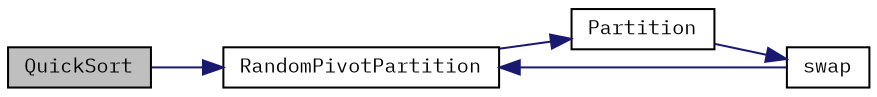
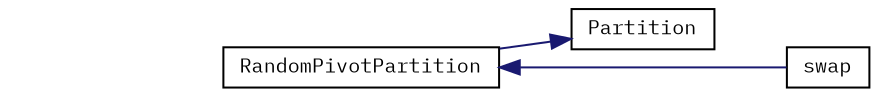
  digraph {
    fontname="IBM Plex Mono"
    rankdir=LR
    node [color=black fillcolor=white fontname="IBM Plex Mono" fontsize=10 shape=record style=filled]
    edge [color=midnightblue fontname="IBM Plex Mono" fontsize=10 labelfontname=Helvetica labelfontsize=10 style=solid]
-   n1 [fillcolor=grey75 fontcolor=black height=0.2 label=QuickSort width=0.4]
    n2 [height=0.2 label=RandomPivotPartition width=0.4]
    n3 [height=0.2 label=Partition width=0.4]
    n4 [height=0.2 label=swap width=0.4]
-   n1 -> n2
    n2 -> n3
-   n3 -> n4
    n4 -> n2
  }
